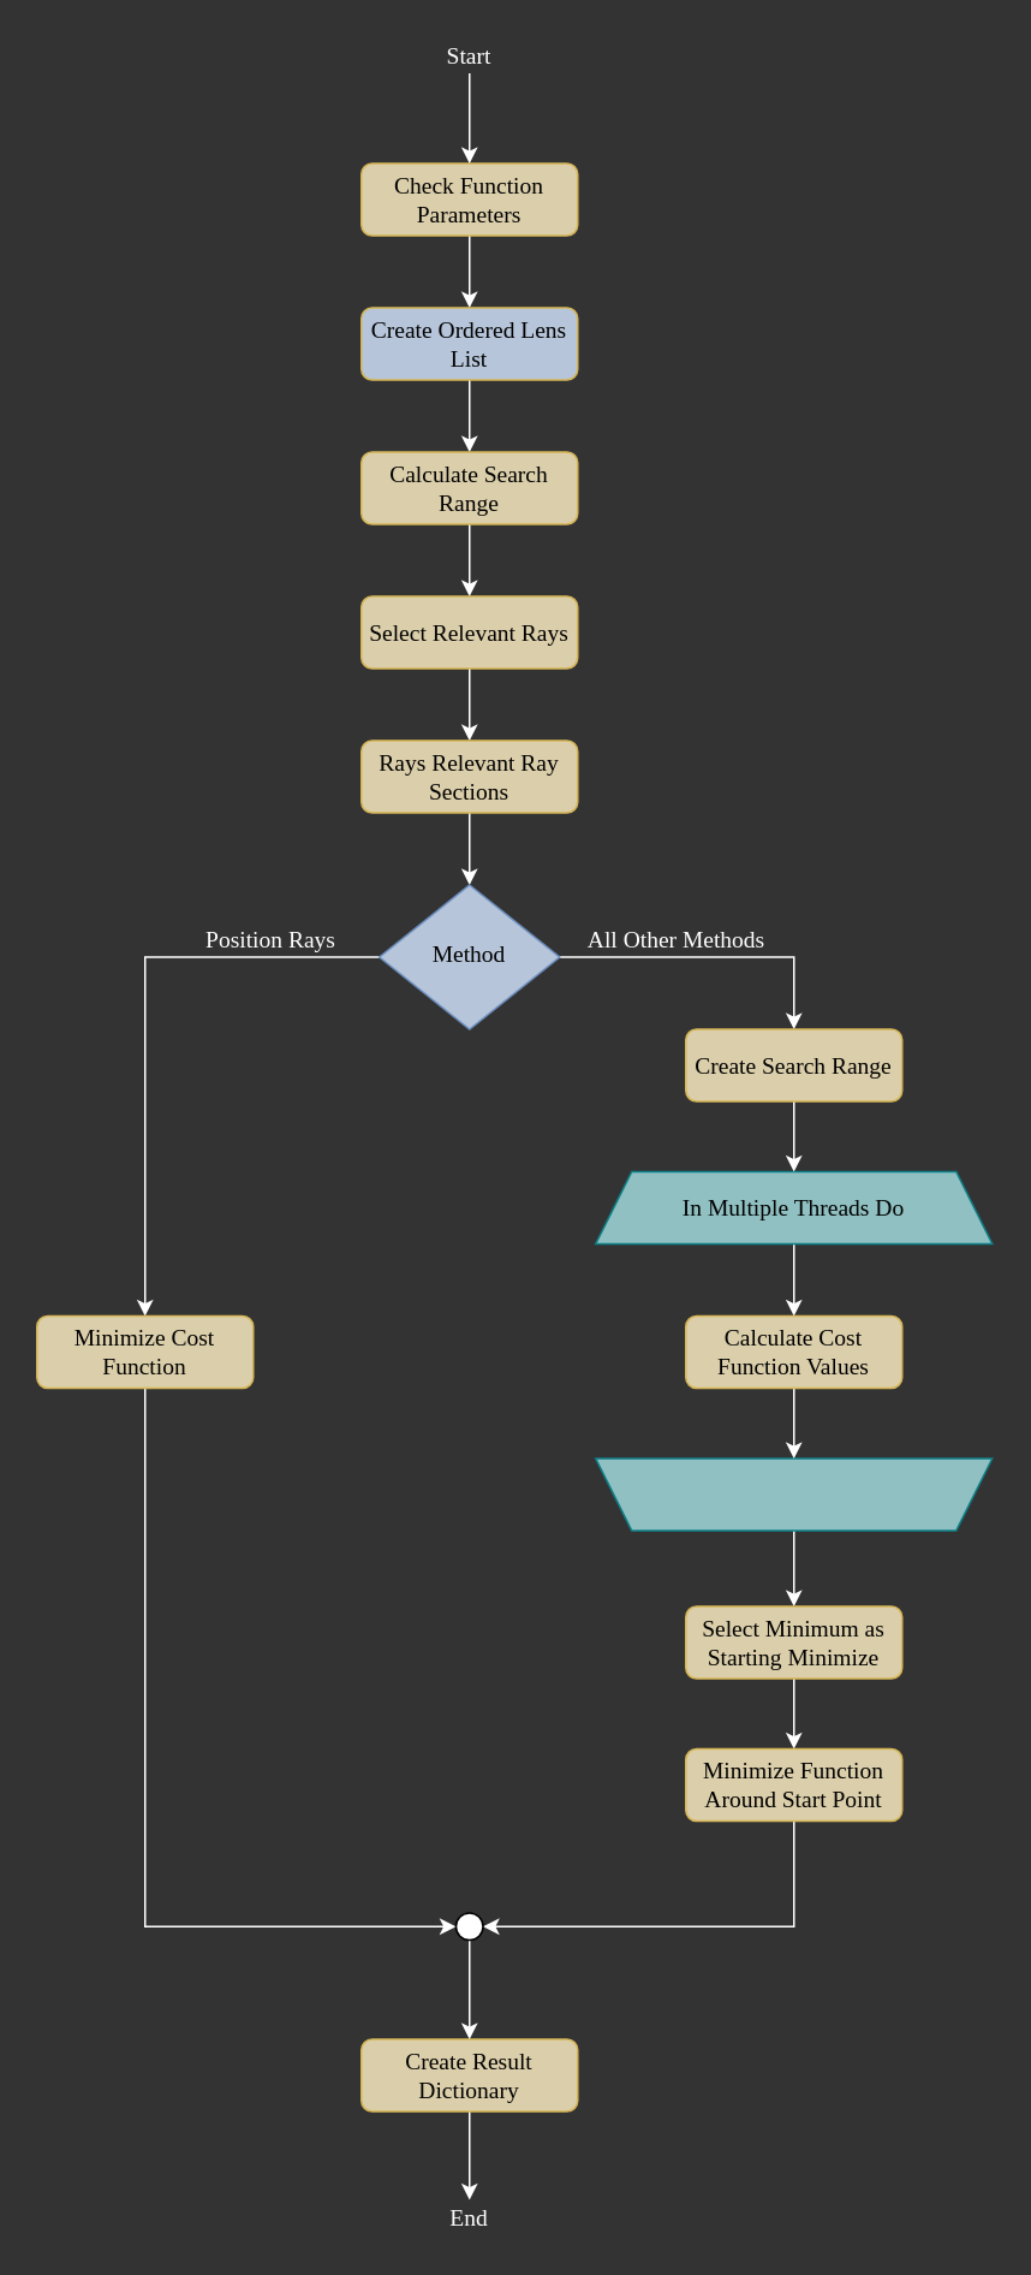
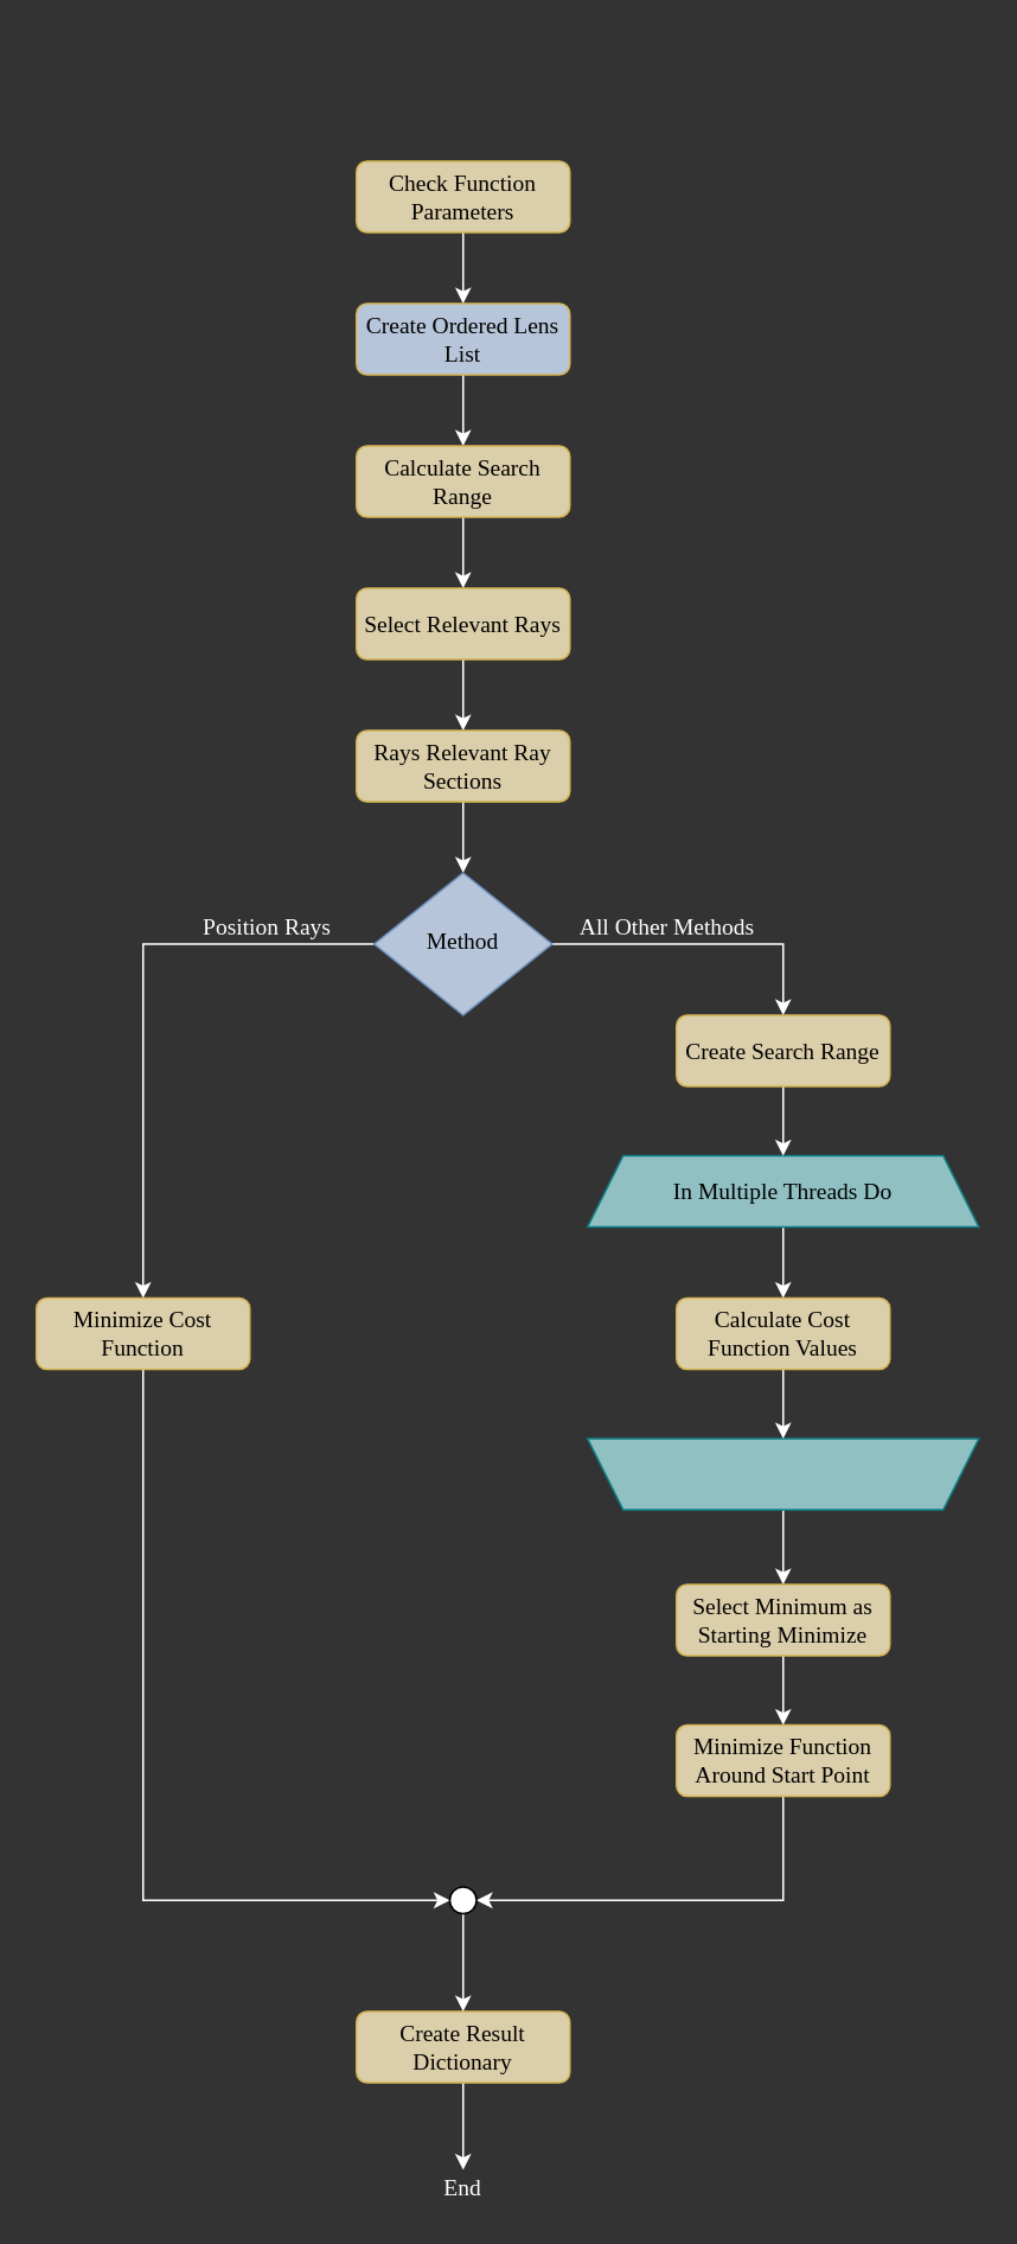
  <mxCell id="0" />
  <mxCell id="1" parent="0" />
  <mxCell id="2" style="edgeStyle=orthogonalEdgeStyle;rounded=0;orthogonalLoop=1;jettySize=auto;html=1;entryX=0.5;entryY=0;entryDx=0;entryDy=0;strokeColor=#FFFFFF;align=center;verticalAlign=middle;fontFamily=Helvetica;fontSize=11;fontColor=default;labelBackgroundColor=default;endArrow=classic;" parent="1" source="3" target="7" edge="1"><mxGeometry relative="1" as="geometry" /></mxCell>
  <mxCell id="3" value="Check Function Parameters" style="rounded=1;whiteSpace=wrap;html=1;fontSize=13;glass=0;strokeWidth=1;shadow=0;fillColor=#DBCEAA;strokeColor=#d6b656;fontFamily=Times New Roman;fontColor=#000000;flipV=0;flipH=1;" parent="1" vertex="1"><mxGeometry x="200" y="90" width="120" height="40" as="geometry" /></mxCell>
- <mxCell id="4" value="" style="edgeStyle=orthogonalEdgeStyle;rounded=0;orthogonalLoop=1;jettySize=auto;html=1;strokeColor=#FFFFFF;align=center;verticalAlign=middle;fontFamily=Helvetica;fontSize=11;fontColor=default;labelBackgroundColor=default;endArrow=classic;" parent="1" source="5" target="3" edge="1"><mxGeometry relative="1" as="geometry" /></mxCell>
- <mxCell id="5" value="Start" style="text;html=1;strokeColor=none;fillColor=none;align=center;verticalAlign=middle;whiteSpace=wrap;rounded=0;fontFamily=Times New Roman;fontSize=13;fontColor=#FFFFFF;" parent="1" vertex="1"><mxGeometry x="240" y="20" width="40" height="20" as="geometry" /></mxCell>
  <mxCell id="6" style="edgeStyle=orthogonalEdgeStyle;rounded=0;orthogonalLoop=1;jettySize=auto;html=1;entryX=0.5;entryY=0;entryDx=0;entryDy=0;strokeColor=#FFFFFF;align=center;verticalAlign=middle;fontFamily=Helvetica;fontSize=11;fontColor=default;labelBackgroundColor=default;endArrow=classic;" parent="1" source="7" target="9" edge="1"><mxGeometry relative="1" as="geometry" /></mxCell>
  <mxCell id="7" value="Create Ordered Lens List" style="rounded=1;whiteSpace=wrap;html=1;fontSize=13;glass=0;strokeWidth=1;shadow=0;fillColor=#b6c5d9;strokeColor=#d6b656;fontFamily=Times New Roman;fontColor=#000000;flipV=0;flipH=1;" parent="1" vertex="1"><mxGeometry x="200" y="170" width="120" height="40" as="geometry" /></mxCell>
  <mxCell id="8" style="edgeStyle=orthogonalEdgeStyle;rounded=0;orthogonalLoop=1;jettySize=auto;html=1;entryX=0.5;entryY=0;entryDx=0;entryDy=0;strokeColor=#FFFFFF;align=center;verticalAlign=middle;fontFamily=Helvetica;fontSize=11;fontColor=default;labelBackgroundColor=default;endArrow=classic;" parent="1" source="9" target="16" edge="1"><mxGeometry relative="1" as="geometry" /></mxCell>
  <mxCell id="9" value="Calculate Search Range" style="rounded=1;whiteSpace=wrap;html=1;fontSize=13;glass=0;strokeWidth=1;shadow=0;fillColor=#DBCEAA;strokeColor=#d6b656;fontFamily=Times New Roman;fontColor=#000000;flipV=0;flipH=1;" parent="1" vertex="1"><mxGeometry x="200" y="250" width="120" height="40" as="geometry" /></mxCell>
  <mxCell id="10" style="edgeStyle=orthogonalEdgeStyle;rounded=0;orthogonalLoop=1;jettySize=auto;html=1;entryX=0.5;entryY=0;entryDx=0;entryDy=0;strokeColor=#FFFFFF;align=center;verticalAlign=middle;fontFamily=Helvetica;fontSize=11;fontColor=default;labelBackgroundColor=default;endArrow=classic;" parent="1" source="11" target="27" edge="1"><mxGeometry relative="1" as="geometry" /></mxCell>
  <mxCell id="11" value="In Multiple Threads Do" style="shape=trapezoid;perimeter=trapezoidPerimeter;whiteSpace=wrap;html=1;fixedSize=1;fontFamily=Times New Roman;fillColor=#90c0c2;strokeColor=#0e8088;fontSize=13;" parent="1" vertex="1"><mxGeometry x="330" y="649" width="220" height="40" as="geometry" /></mxCell>
  <mxCell id="12" style="edgeStyle=orthogonalEdgeStyle;rounded=0;orthogonalLoop=1;jettySize=auto;html=1;entryX=0.5;entryY=0;entryDx=0;entryDy=0;strokeColor=#FFFFFF;align=center;verticalAlign=middle;fontFamily=Helvetica;fontSize=11;fontColor=default;labelBackgroundColor=default;endArrow=classic;" parent="1" source="13" target="31" edge="1"><mxGeometry relative="1" as="geometry" /></mxCell>
  <mxCell id="13" value="" style="shape=trapezoid;perimeter=trapezoidPerimeter;whiteSpace=wrap;html=1;fixedSize=1;fontFamily=Times New Roman;fillColor=#90c0c2;strokeColor=#0e8088;direction=west;fontSize=13;" parent="1" vertex="1"><mxGeometry x="330" y="808" width="220" height="40" as="geometry" /></mxCell>
  <mxCell id="14" value="End" style="text;html=1;strokeColor=none;fillColor=none;align=center;verticalAlign=middle;whiteSpace=wrap;rounded=0;fontFamily=Times New Roman;fontSize=13;fontColor=#FFFFFF;" parent="1" vertex="1"><mxGeometry x="240" y="1219" width="40" height="20" as="geometry" /></mxCell>
  <mxCell id="15" style="edgeStyle=orthogonalEdgeStyle;rounded=0;orthogonalLoop=1;jettySize=auto;html=1;entryX=0.5;entryY=0;entryDx=0;entryDy=0;strokeColor=#FFFFFF;align=center;verticalAlign=middle;fontFamily=Helvetica;fontSize=11;fontColor=default;labelBackgroundColor=default;endArrow=classic;" parent="1" source="16" target="18" edge="1"><mxGeometry relative="1" as="geometry" /></mxCell>
  <mxCell id="16" value="Select Relevant Rays" style="rounded=1;whiteSpace=wrap;html=1;fontSize=13;glass=0;strokeWidth=1;shadow=0;fillColor=#DBCEAA;strokeColor=#d6b656;fontFamily=Times New Roman;fontColor=#000000;flipV=0;flipH=1;" parent="1" vertex="1"><mxGeometry x="200" y="330" width="120" height="40" as="geometry" /></mxCell>
  <mxCell id="17" value="" style="edgeStyle=orthogonalEdgeStyle;rounded=0;orthogonalLoop=1;jettySize=auto;html=1;strokeColor=#FFFFFF;align=center;verticalAlign=middle;fontFamily=Helvetica;fontSize=11;fontColor=default;labelBackgroundColor=default;endArrow=classic;" parent="1" source="18" target="21" edge="1"><mxGeometry relative="1" as="geometry" /></mxCell>
  <mxCell id="18" value="Rays Relevant Ray Sections" style="rounded=1;whiteSpace=wrap;html=1;fontSize=13;glass=0;strokeWidth=1;shadow=0;fillColor=#DBCEAA;strokeColor=#d6b656;fontFamily=Times New Roman;fontColor=#000000;flipV=0;flipH=1;" parent="1" vertex="1"><mxGeometry x="200" y="410" width="120" height="40" as="geometry" /></mxCell>
  <mxCell id="19" style="edgeStyle=orthogonalEdgeStyle;rounded=0;orthogonalLoop=1;jettySize=auto;html=1;strokeColor=#FFFFFF;align=center;verticalAlign=middle;fontFamily=Helvetica;fontSize=11;fontColor=default;labelBackgroundColor=default;endArrow=classic;" parent="1" source="21" target="23" edge="1"><mxGeometry relative="1" as="geometry" /></mxCell>
  <mxCell id="20" style="edgeStyle=orthogonalEdgeStyle;rounded=0;orthogonalLoop=1;jettySize=auto;html=1;entryX=0.5;entryY=0;entryDx=0;entryDy=0;strokeColor=#FFFFFF;align=center;verticalAlign=middle;fontFamily=Helvetica;fontSize=11;fontColor=default;labelBackgroundColor=default;endArrow=classic;" parent="1" source="21" target="29" edge="1"><mxGeometry relative="1" as="geometry" /></mxCell>
  <mxCell id="21" value="Method" style="rhombus;whiteSpace=wrap;html=1;shadow=0;fontFamily=Times New Roman;fontSize=13;align=center;strokeWidth=1;spacing=6;spacingTop=-4;fillColor=#B6C5D9;strokeColor=#6c8ebf;fontColor=#000000;" parent="1" vertex="1"><mxGeometry x="210" y="490" width="100" height="80" as="geometry" /></mxCell>
  <mxCell id="22" style="edgeStyle=orthogonalEdgeStyle;rounded=0;orthogonalLoop=1;jettySize=auto;html=1;entryX=0;entryY=0.5;entryDx=0;entryDy=0;exitX=0.5;exitY=1;exitDx=0;exitDy=0;strokeColor=#FFFFFF;align=center;verticalAlign=middle;fontFamily=Helvetica;fontSize=11;fontColor=default;labelBackgroundColor=default;endArrow=classic;" parent="1" source="23" target="35" edge="1"><mxGeometry relative="1" as="geometry"><Array as="points"><mxPoint x="80" y="1068" /></Array></mxGeometry></mxCell>
  <mxCell id="23" value="Minimize Cost Function" style="rounded=1;whiteSpace=wrap;html=1;fontSize=13;glass=0;strokeWidth=1;shadow=0;fillColor=#DBCEAA;strokeColor=#d6b656;fontFamily=Times New Roman;fontColor=#000000;" parent="1" vertex="1"><mxGeometry x="20" y="729" width="120" height="40" as="geometry" /></mxCell>
  <mxCell id="24" value="" style="edgeStyle=orthogonalEdgeStyle;rounded=0;orthogonalLoop=1;jettySize=auto;html=1;strokeColor=#FFFFFF;" parent="1" source="25" target="14" edge="1"><mxGeometry relative="1" as="geometry" /></mxCell>
  <mxCell id="25" value="Create Result Dictionary" style="rounded=1;whiteSpace=wrap;html=1;fontSize=13;glass=0;strokeWidth=1;shadow=0;fillColor=#DBCEAA;strokeColor=#d6b656;fontFamily=Times New Roman;fontColor=#000000;" parent="1" vertex="1"><mxGeometry x="200" y="1130" width="120" height="40" as="geometry" /></mxCell>
  <mxCell id="26" style="edgeStyle=orthogonalEdgeStyle;rounded=0;orthogonalLoop=1;jettySize=auto;html=1;entryX=0.5;entryY=1;entryDx=0;entryDy=0;strokeColor=#FFFFFF;align=center;verticalAlign=middle;fontFamily=Helvetica;fontSize=11;fontColor=default;labelBackgroundColor=default;endArrow=classic;" parent="1" source="27" target="13" edge="1"><mxGeometry relative="1" as="geometry" /></mxCell>
  <mxCell id="27" value="Calculate Cost Function Values" style="rounded=1;whiteSpace=wrap;html=1;fontSize=13;glass=0;strokeWidth=1;shadow=0;fillColor=#DBCEAA;strokeColor=#d6b656;fontFamily=Times New Roman;fontColor=#000000;" parent="1" vertex="1"><mxGeometry x="380" y="729" width="120" height="40" as="geometry" /></mxCell>
  <mxCell id="28" style="edgeStyle=orthogonalEdgeStyle;rounded=0;orthogonalLoop=1;jettySize=auto;html=1;entryX=0.5;entryY=0;entryDx=0;entryDy=0;strokeColor=#FFFFFF;align=center;verticalAlign=middle;fontFamily=Helvetica;fontSize=11;fontColor=default;labelBackgroundColor=default;endArrow=classic;" parent="1" source="29" target="11" edge="1"><mxGeometry relative="1" as="geometry" /></mxCell>
  <mxCell id="29" value="Create Search Range" style="rounded=1;whiteSpace=wrap;html=1;fontSize=13;glass=0;strokeWidth=1;shadow=0;fillColor=#DBCEAA;strokeColor=#d6b656;fontFamily=Times New Roman;fontColor=#000000;" parent="1" vertex="1"><mxGeometry x="380" y="570" width="120" height="40" as="geometry" /></mxCell>
  <mxCell id="30" value="" style="edgeStyle=orthogonalEdgeStyle;rounded=0;orthogonalLoop=1;jettySize=auto;html=1;strokeColor=#FFFFFF;align=center;verticalAlign=middle;fontFamily=Helvetica;fontSize=11;fontColor=default;labelBackgroundColor=default;endArrow=classic;" parent="1" source="31" target="33" edge="1"><mxGeometry relative="1" as="geometry" /></mxCell>
  <mxCell id="31" value="Select Minimum as Starting Minimize" style="rounded=1;whiteSpace=wrap;html=1;fontSize=13;glass=0;strokeWidth=1;shadow=0;fillColor=#DBCEAA;strokeColor=#d6b656;fontFamily=Times New Roman;fontColor=#000000;flipV=1;" parent="1" vertex="1"><mxGeometry x="380" y="890" width="120" height="40" as="geometry" /></mxCell>
  <mxCell id="32" style="edgeStyle=orthogonalEdgeStyle;rounded=0;orthogonalLoop=1;jettySize=auto;html=1;entryX=1;entryY=0.5;entryDx=0;entryDy=0;strokeColor=#FFFFFF;align=center;verticalAlign=middle;fontFamily=Helvetica;fontSize=11;fontColor=default;labelBackgroundColor=default;endArrow=classic;" parent="1" source="33" target="35" edge="1"><mxGeometry relative="1" as="geometry"><Array as="points"><mxPoint x="440" y="1068" /></Array></mxGeometry></mxCell>
  <mxCell id="33" value="Minimize Function Around Start Point" style="rounded=1;whiteSpace=wrap;html=1;fontSize=13;glass=0;strokeWidth=1;shadow=0;fillColor=#DBCEAA;strokeColor=#d6b656;fontFamily=Times New Roman;fontColor=#000000;flipV=1;" parent="1" vertex="1"><mxGeometry x="380" y="969" width="120" height="40" as="geometry" /></mxCell>
  <mxCell id="34" value="" style="edgeStyle=orthogonalEdgeStyle;rounded=0;orthogonalLoop=1;jettySize=auto;html=1;strokeColor=#FFFFFF;align=center;verticalAlign=middle;fontFamily=Helvetica;fontSize=11;fontColor=default;labelBackgroundColor=default;endArrow=classic;" parent="1" source="35" target="25" edge="1"><mxGeometry relative="1" as="geometry" /></mxCell>
  <mxCell id="35" value="" style="ellipse;whiteSpace=wrap;html=1;aspect=fixed;fontFamily=Times New Roman;fontSize=13;fontColor=#000000;" parent="1" vertex="1"><mxGeometry x="252.5" y="1060" width="15" height="15" as="geometry" /></mxCell>
  <mxCell id="36" value="Position Rays" style="text;html=1;strokeColor=none;fillColor=none;align=center;verticalAlign=middle;whiteSpace=wrap;rounded=0;fontFamily=Times New Roman;fontSize=13;fontColor=#FFFFFF;" parent="1" vertex="1"><mxGeometry x="100" y="510" width="100" height="20" as="geometry" /></mxCell>
  <mxCell id="37" value="All Other Methods" style="text;html=1;strokeColor=none;fillColor=none;align=center;verticalAlign=middle;whiteSpace=wrap;rounded=0;fontFamily=Times New Roman;fontSize=13;fontColor=#FFFFFF;labelBackgroundColor=none;" parent="1" vertex="1"><mxGeometry x="300" y="510" width="150" height="20" as="geometry" /></mxCell>
  <mxCell id="38" value="&amp;nbsp;" style="text;whiteSpace=wrap;html=1;" parent="1" vertex="1"><mxGeometry x="350" y="380" width="40" height="40" as="geometry" /></mxCell>
